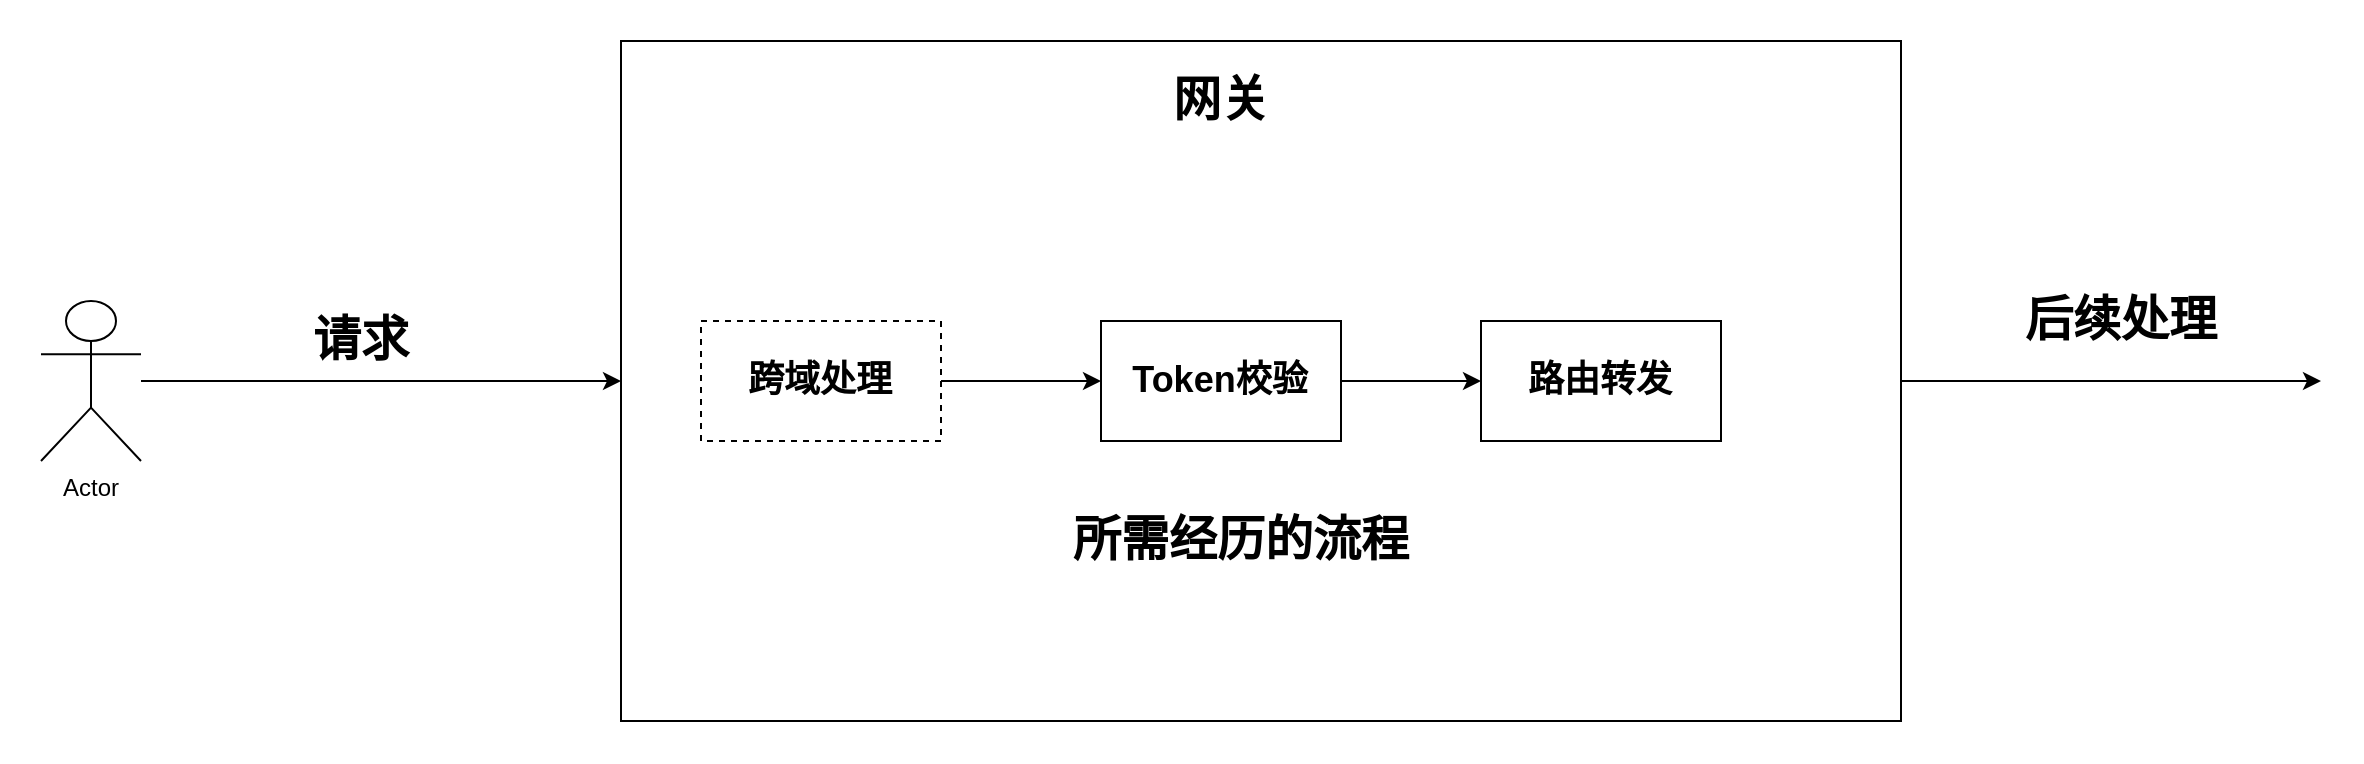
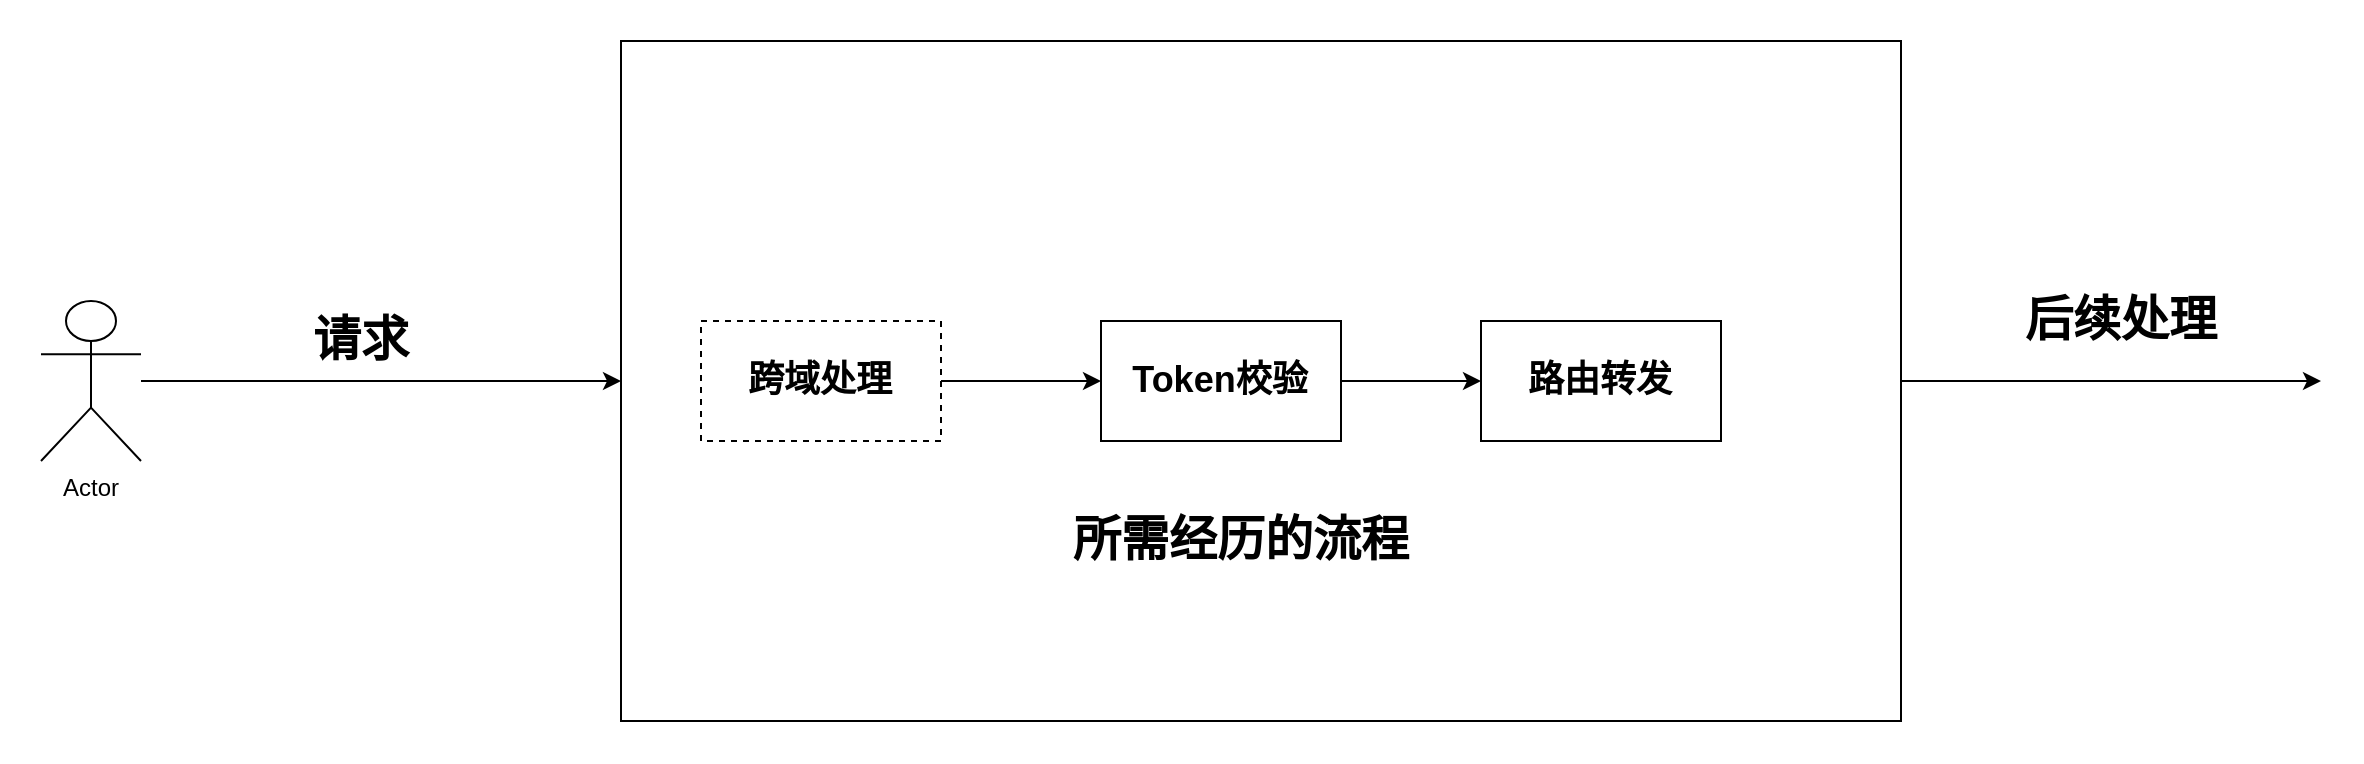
  <mxCell id="0" />
  <mxCell id="1" parent="0" />
  <mxCell id="2" value="Actor" style="shape=umlActor;verticalLabelPosition=bottom;verticalAlign=top;html=1;outlineConnect=0;" vertex="1" parent="1"><mxGeometry x="20" y="150" width="50" height="80" as="geometry" /></mxCell>
  <mxCell id="3" value="" style="endArrow=classic;html=1;rounded=0;entryX=0;entryY=0.5;entryDx=0;entryDy=0;" edge="1" parent="1" source="2" target="4"><mxGeometry width="50" height="50" relative="1" as="geometry"><mxPoint x="520" y="270" as="sourcePoint" /><mxPoint x="250" y="224.594" as="targetPoint" /></mxGeometry></mxCell>
  <mxCell id="4" value="" style="rounded=0;whiteSpace=wrap;html=1;" vertex="1" parent="1"><mxGeometry x="310" y="20" width="640" height="340" as="geometry" /></mxCell>
- <mxCell id="5" value="网关" style="text;strokeColor=none;fillColor=none;html=1;fontSize=24;fontStyle=1;verticalAlign=middle;align=center;" vertex="1" parent="1"><mxGeometry x="560" y="30" width="100" height="40" as="geometry" /></mxCell>
  <mxCell id="6" value="请求" style="text;strokeColor=none;fillColor=none;html=1;fontSize=24;fontStyle=1;verticalAlign=middle;align=center;" vertex="1" parent="1"><mxGeometry x="130" y="150" width="100" height="40" as="geometry" /></mxCell>
  <mxCell id="7" value="&lt;font style=&quot;font-size: 18px;&quot;&gt;&lt;b&gt;跨域处理&lt;/b&gt;&lt;/font&gt;" style="rounded=0;whiteSpace=wrap;html=1;dashed=1;" vertex="1" parent="1"><mxGeometry x="350" y="160" width="120" height="60" as="geometry" /></mxCell>
  <mxCell id="8" value="" style="endArrow=classic;html=1;rounded=0;exitX=1;exitY=0.5;exitDx=0;exitDy=0;" edge="1" parent="1" source="7" target="9"><mxGeometry width="50" height="50" relative="1" as="geometry"><mxPoint x="520" y="270" as="sourcePoint" /><mxPoint x="570" y="220" as="targetPoint" /></mxGeometry></mxCell>
  <mxCell id="9" value="&lt;font style=&quot;font-size: 18px;&quot;&gt;&lt;b&gt;Token校验&lt;/b&gt;&lt;/font&gt;" style="rounded=0;whiteSpace=wrap;html=1;" vertex="1" parent="1"><mxGeometry x="550" y="160" width="120" height="60" as="geometry" /></mxCell>
  <mxCell id="10" value="" style="endArrow=classic;html=1;rounded=0;exitX=1;exitY=0.5;exitDx=0;exitDy=0;" edge="1" parent="1" source="9" target="11"><mxGeometry width="50" height="50" relative="1" as="geometry"><mxPoint x="520" y="270" as="sourcePoint" /><mxPoint x="730" y="190" as="targetPoint" /></mxGeometry></mxCell>
  <mxCell id="11" value="&lt;font style=&quot;font-size: 18px;&quot;&gt;&lt;b&gt;路由转发&lt;/b&gt;&lt;/font&gt;" style="rounded=0;whiteSpace=wrap;html=1;" vertex="1" parent="1"><mxGeometry x="740" y="160" width="120" height="60" as="geometry" /></mxCell>
  <mxCell id="12" value="所需经历的流程" style="text;strokeColor=none;fillColor=none;html=1;fontSize=24;fontStyle=1;verticalAlign=middle;align=center;" vertex="1" parent="1"><mxGeometry x="570" y="250" width="100" height="40" as="geometry" /></mxCell>
  <mxCell id="13" value="" style="endArrow=classic;html=1;rounded=0;exitX=1;exitY=0.5;exitDx=0;exitDy=0;" edge="1" parent="1" source="4"><mxGeometry width="50" height="50" relative="1" as="geometry"><mxPoint x="520" y="200" as="sourcePoint" /><mxPoint x="1160" y="190" as="targetPoint" /></mxGeometry></mxCell>
  <mxCell id="14" value="后续处理" style="text;strokeColor=none;fillColor=none;html=1;fontSize=24;fontStyle=1;verticalAlign=middle;align=center;" vertex="1" parent="1"><mxGeometry x="1010" y="140" width="100" height="40" as="geometry" /></mxCell>
